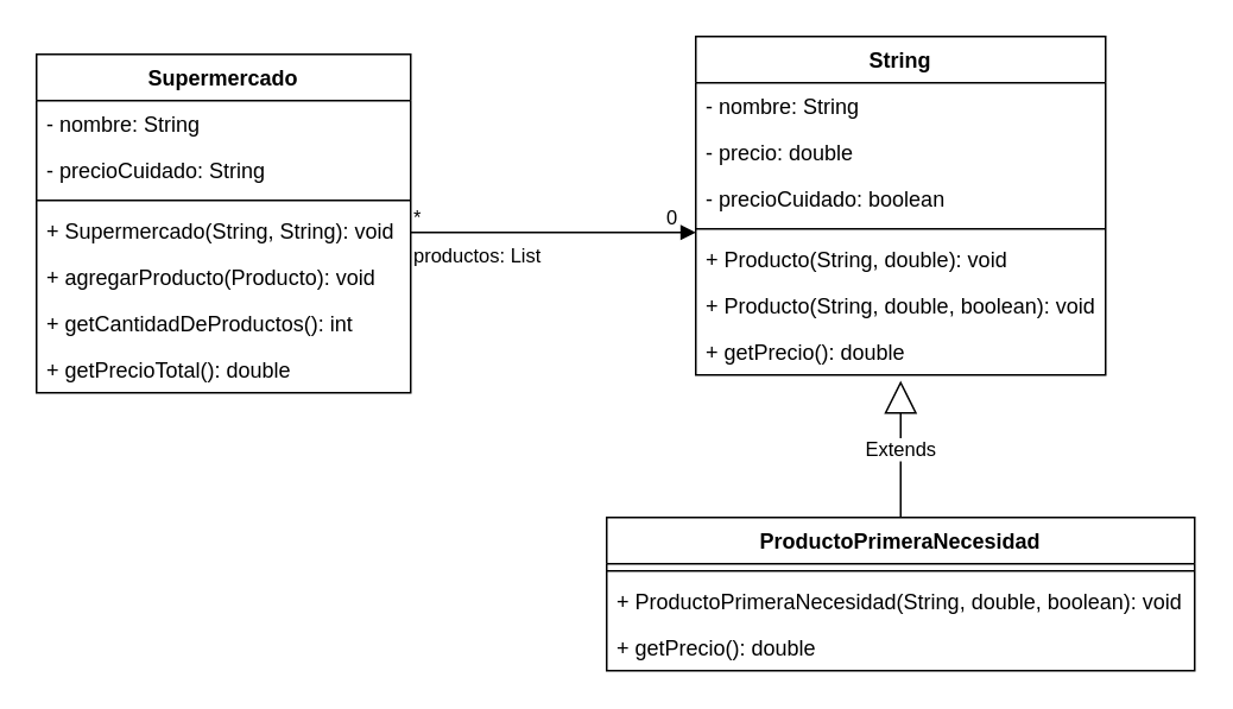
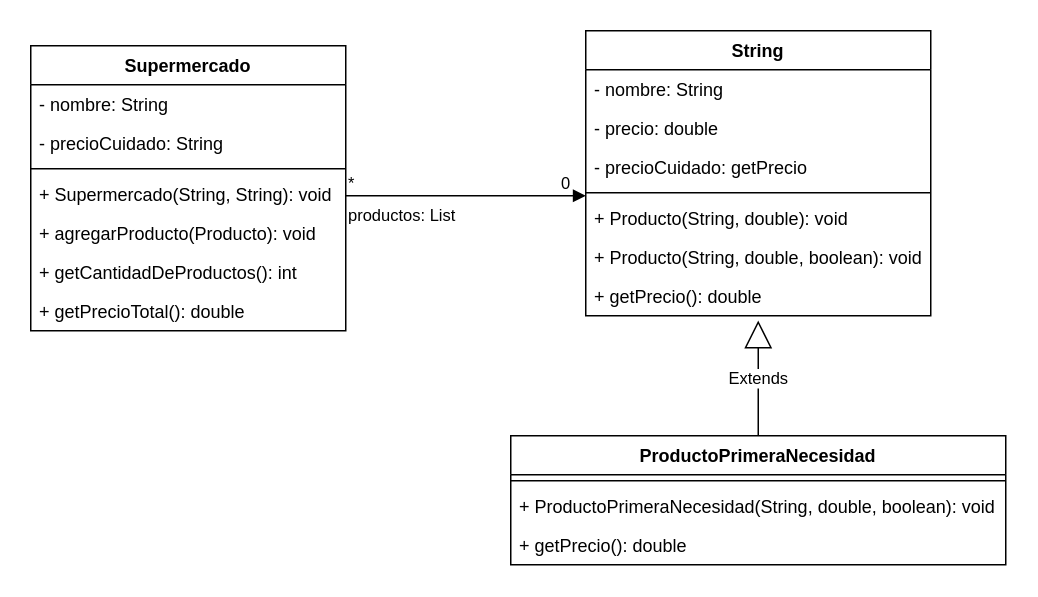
  <mxCell id="0" />
  <mxCell id="1" parent="0" />
  <mxCell id="2" value="Supermercado" style="swimlane;fontStyle=1;align=center;verticalAlign=top;childLayout=stackLayout;horizontal=1;startSize=26;horizontalStack=0;resizeParent=1;resizeParentMax=0;resizeLast=0;collapsible=1;marginBottom=0;whiteSpace=wrap;html=1;" vertex="1" parent="1"><mxGeometry x="20" y="30" width="210" height="190" as="geometry" /></mxCell>
  <mxCell id="3" value="- nombre: String" style="text;strokeColor=none;fillColor=none;align=left;verticalAlign=top;spacingLeft=4;spacingRight=4;overflow=hidden;rotatable=0;points=[[0,0.5],[1,0.5]];portConstraint=eastwest;whiteSpace=wrap;html=1;" vertex="1" parent="2"><mxGeometry y="26" width="210" height="26" as="geometry" /></mxCell>
  <mxCell id="4" value="- precioCuidado: String" style="text;strokeColor=none;fillColor=none;align=left;verticalAlign=top;spacingLeft=4;spacingRight=4;overflow=hidden;rotatable=0;points=[[0,0.5],[1,0.5]];portConstraint=eastwest;whiteSpace=wrap;html=1;" vertex="1" parent="2"><mxGeometry y="52" width="210" height="26" as="geometry" /></mxCell>
  <mxCell id="5" value="" style="line;strokeWidth=1;fillColor=none;align=left;verticalAlign=middle;spacingTop=-1;spacingLeft=3;spacingRight=3;rotatable=0;labelPosition=right;points=[];portConstraint=eastwest;strokeColor=inherit;" vertex="1" parent="2"><mxGeometry y="78" width="210" height="8" as="geometry" /></mxCell>
  <mxCell id="6" value="+ Supermercado(String, String): void" style="text;strokeColor=none;fillColor=none;align=left;verticalAlign=top;spacingLeft=4;spacingRight=4;overflow=hidden;rotatable=0;points=[[0,0.5],[1,0.5]];portConstraint=eastwest;whiteSpace=wrap;html=1;" vertex="1" parent="2"><mxGeometry y="86" width="210" height="26" as="geometry" /></mxCell>
  <mxCell id="7" value="+ agregarProducto(Producto): void" style="text;strokeColor=none;fillColor=none;align=left;verticalAlign=top;spacingLeft=4;spacingRight=4;overflow=hidden;rotatable=0;points=[[0,0.5],[1,0.5]];portConstraint=eastwest;whiteSpace=wrap;html=1;" vertex="1" parent="2"><mxGeometry y="112" width="210" height="26" as="geometry" /></mxCell>
  <mxCell id="8" value="+ getCantidadDeProductos(): int" style="text;strokeColor=none;fillColor=none;align=left;verticalAlign=top;spacingLeft=4;spacingRight=4;overflow=hidden;rotatable=0;points=[[0,0.5],[1,0.5]];portConstraint=eastwest;whiteSpace=wrap;html=1;" vertex="1" parent="2"><mxGeometry y="138" width="210" height="26" as="geometry" /></mxCell>
  <mxCell id="9" value="+ getPrecioTotal(): double" style="text;strokeColor=none;fillColor=none;align=left;verticalAlign=top;spacingLeft=4;spacingRight=4;overflow=hidden;rotatable=0;points=[[0,0.5],[1,0.5]];portConstraint=eastwest;whiteSpace=wrap;html=1;" vertex="1" parent="2"><mxGeometry y="164" width="210" height="26" as="geometry" /></mxCell>
  <mxCell id="10" value="String" style="swimlane;fontStyle=1;align=center;verticalAlign=top;childLayout=stackLayout;horizontal=1;startSize=26;horizontalStack=0;resizeParent=1;resizeParentMax=0;resizeLast=0;collapsible=1;marginBottom=0;whiteSpace=wrap;html=1;" vertex="1" parent="1"><mxGeometry x="390" y="20" width="230" height="190" as="geometry" /></mxCell>
  <mxCell id="11" value="- nombre: String" style="text;strokeColor=none;fillColor=none;align=left;verticalAlign=top;spacingLeft=4;spacingRight=4;overflow=hidden;rotatable=0;points=[[0,0.5],[1,0.5]];portConstraint=eastwest;whiteSpace=wrap;html=1;" vertex="1" parent="10"><mxGeometry y="26" width="230" height="26" as="geometry" /></mxCell>
  <mxCell id="12" value="- precio: double" style="text;strokeColor=none;fillColor=none;align=left;verticalAlign=top;spacingLeft=4;spacingRight=4;overflow=hidden;rotatable=0;points=[[0,0.5],[1,0.5]];portConstraint=eastwest;whiteSpace=wrap;html=1;" vertex="1" parent="10"><mxGeometry y="52" width="230" height="26" as="geometry" /></mxCell>
- <mxCell id="13" value="- precioCuidado: boolean" style="text;strokeColor=none;fillColor=none;align=left;verticalAlign=top;spacingLeft=4;spacingRight=4;overflow=hidden;rotatable=0;points=[[0,0.5],[1,0.5]];portConstraint=eastwest;whiteSpace=wrap;html=1;" vertex="1" parent="10"><mxGeometry y="78" width="230" height="26" as="geometry" /></mxCell>
+ <mxCell id="13" value="- precioCuidado: getPrecio" style="text;strokeColor=none;fillColor=none;align=left;verticalAlign=top;spacingLeft=4;spacingRight=4;overflow=hidden;rotatable=0;points=[[0,0.5],[1,0.5]];portConstraint=eastwest;whiteSpace=wrap;html=1;" vertex="1" parent="10"><mxGeometry y="78" width="230" height="26" as="geometry" /></mxCell>
  <mxCell id="14" value="" style="line;strokeWidth=1;fillColor=none;align=left;verticalAlign=middle;spacingTop=-1;spacingLeft=3;spacingRight=3;rotatable=0;labelPosition=right;points=[];portConstraint=eastwest;strokeColor=inherit;" vertex="1" parent="10"><mxGeometry y="104" width="230" height="8" as="geometry" /></mxCell>
  <mxCell id="15" value="+ Producto(String, double): void" style="text;strokeColor=none;fillColor=none;align=left;verticalAlign=top;spacingLeft=4;spacingRight=4;overflow=hidden;rotatable=0;points=[[0,0.5],[1,0.5]];portConstraint=eastwest;whiteSpace=wrap;html=1;" vertex="1" parent="10"><mxGeometry y="112" width="230" height="26" as="geometry" /></mxCell>
  <mxCell id="16" value="+ Producto(String, double, boolean): void" style="text;strokeColor=none;fillColor=none;align=left;verticalAlign=top;spacingLeft=4;spacingRight=4;overflow=hidden;rotatable=0;points=[[0,0.5],[1,0.5]];portConstraint=eastwest;whiteSpace=wrap;html=1;" vertex="1" parent="10"><mxGeometry y="138" width="230" height="26" as="geometry" /></mxCell>
  <mxCell id="17" value="+ getPrecio(): double" style="text;strokeColor=none;fillColor=none;align=left;verticalAlign=top;spacingLeft=4;spacingRight=4;overflow=hidden;rotatable=0;points=[[0,0.5],[1,0.5]];portConstraint=eastwest;whiteSpace=wrap;html=1;" vertex="1" parent="10"><mxGeometry y="164" width="230" height="26" as="geometry" /></mxCell>
  <mxCell id="18" value="productos: List" style="endArrow=block;endFill=1;html=1;edgeStyle=orthogonalEdgeStyle;align=left;verticalAlign=top;rounded=0;" edge="1" parent="1"><mxGeometry x="-1" relative="1" as="geometry"><mxPoint x="230" y="130" as="sourcePoint" /><mxPoint x="390" y="130" as="targetPoint" /></mxGeometry></mxCell>
  <mxCell id="19" value="*" style="edgeLabel;resizable=0;html=1;align=left;verticalAlign=bottom;" connectable="0" vertex="1" parent="18"><mxGeometry x="-1" relative="1" as="geometry" /></mxCell>
  <mxCell id="20" value="0" style="edgeLabel;resizable=0;html=1;align=left;verticalAlign=bottom;" connectable="0" vertex="1" parent="1"><mxGeometry x="372" y="130" as="geometry" /></mxCell>
  <mxCell id="21" value="ProductoPrimeraNecesidad" style="swimlane;fontStyle=1;align=center;verticalAlign=top;childLayout=stackLayout;horizontal=1;startSize=26;horizontalStack=0;resizeParent=1;resizeParentMax=0;resizeLast=0;collapsible=1;marginBottom=0;whiteSpace=wrap;html=1;" vertex="1" parent="1"><mxGeometry x="340" y="290" width="330" height="86" as="geometry" /></mxCell>
  <mxCell id="22" value="" style="line;strokeWidth=1;fillColor=none;align=left;verticalAlign=middle;spacingTop=-1;spacingLeft=3;spacingRight=3;rotatable=0;labelPosition=right;points=[];portConstraint=eastwest;strokeColor=inherit;" vertex="1" parent="21"><mxGeometry y="26" width="330" height="8" as="geometry" /></mxCell>
  <mxCell id="23" value="+ ProductoPrimeraNecesidad(String, double, boolean): void" style="text;strokeColor=none;fillColor=none;align=left;verticalAlign=top;spacingLeft=4;spacingRight=4;overflow=hidden;rotatable=0;points=[[0,0.5],[1,0.5]];portConstraint=eastwest;whiteSpace=wrap;html=1;" vertex="1" parent="21"><mxGeometry y="34" width="330" height="26" as="geometry" /></mxCell>
  <mxCell id="24" value="+ getPrecio(): double" style="text;strokeColor=none;fillColor=none;align=left;verticalAlign=top;spacingLeft=4;spacingRight=4;overflow=hidden;rotatable=0;points=[[0,0.5],[1,0.5]];portConstraint=eastwest;whiteSpace=wrap;html=1;" vertex="1" parent="21"><mxGeometry y="60" width="330" height="26" as="geometry" /></mxCell>
  <mxCell id="25" value="Extends" style="endArrow=block;endSize=16;endFill=0;html=1;rounded=0;exitX=0.5;exitY=0;exitDx=0;exitDy=0;entryX=0.5;entryY=1.124;entryDx=0;entryDy=0;entryPerimeter=0;" edge="1" parent="1" source="21" target="17"><mxGeometry width="160" relative="1" as="geometry"><mxPoint x="490" y="280" as="sourcePoint" /><mxPoint x="650" y="280" as="targetPoint" /></mxGeometry></mxCell>
